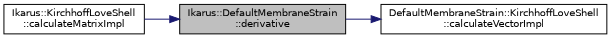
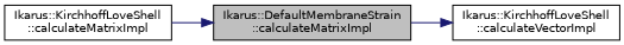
  digraph {
    rankdir=RL
    node [color=black fillcolor=white fontname=Helvetica fontsize=10 shape=record style=filled]
    edge [color=midnightblue dir=back fontname=Helvetica fontsize=10 labelfontname=Helvetica labelfontsize=10 style=solid]
-   n1 [fillcolor=grey75 fontcolor=black height=0.2 label="Ikarus::DefaultMembraneStrain\l::derivative" width=0.4]
+   n1 [fillcolor=grey75 fontcolor=black height=0.2 label="Ikarus::DefaultMembraneStrain\l::calculateMatrixImpl" width=0.4]
    n2 [height=0.2 label="Ikarus::KirchhoffLoveShell\l::calculateMatrixImpl" width=0.4]
-   n3 [height=0.2 label="DefaultMembraneStrain::KirchhoffLoveShell\l::calculateVectorImpl" width=0.4]
+   n3 [height=0.2 label="Ikarus::KirchhoffLoveShell\l::calculateVectorImpl" width=0.4]
    n1 -> n2
    n3 -> n1
  }
